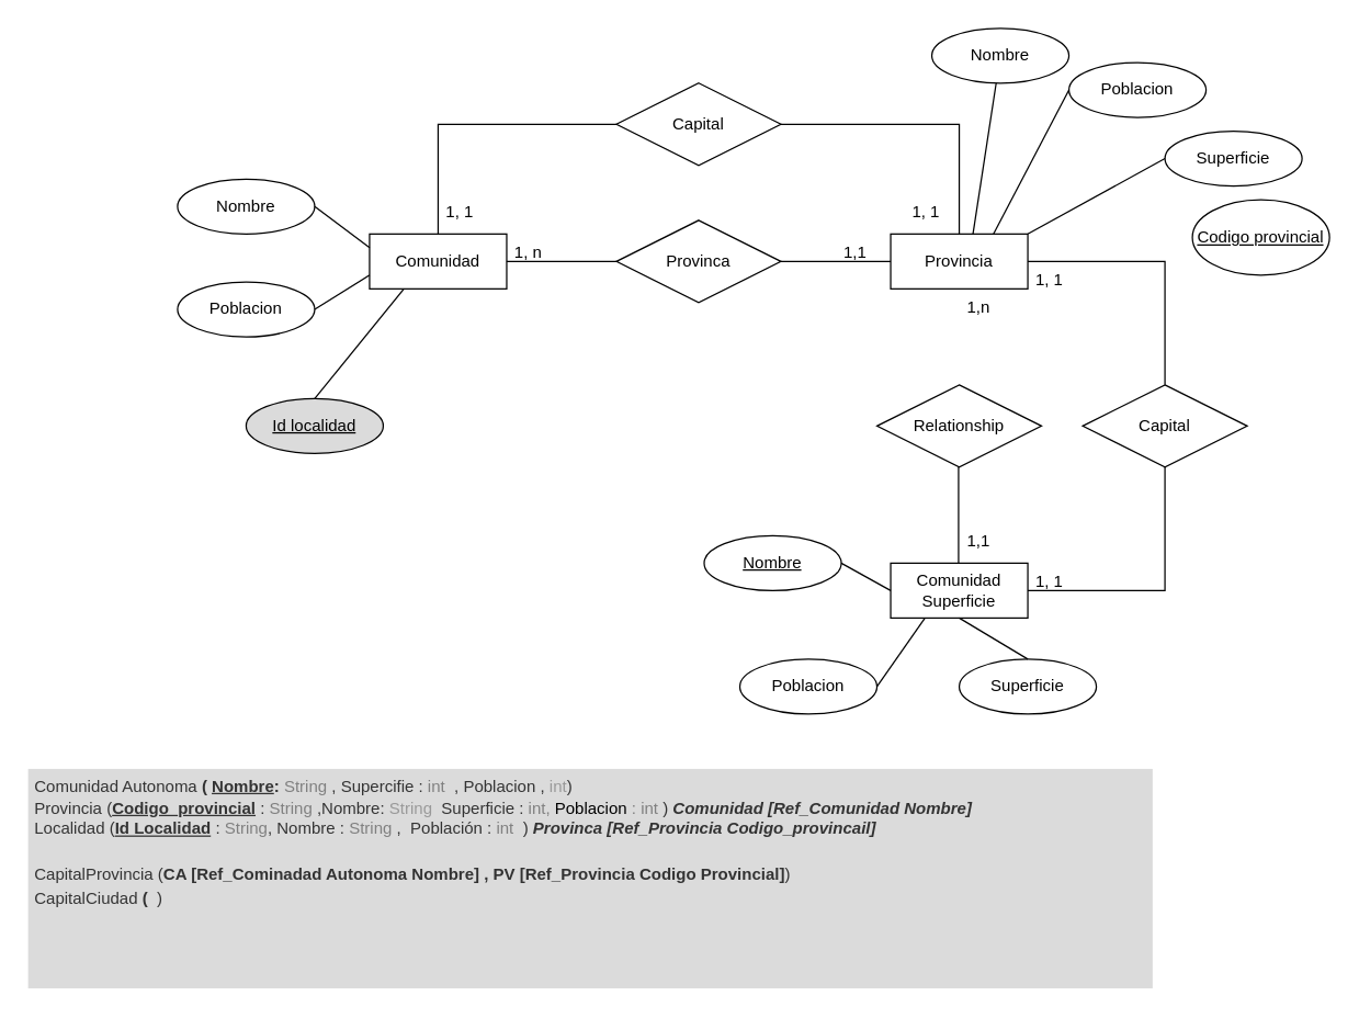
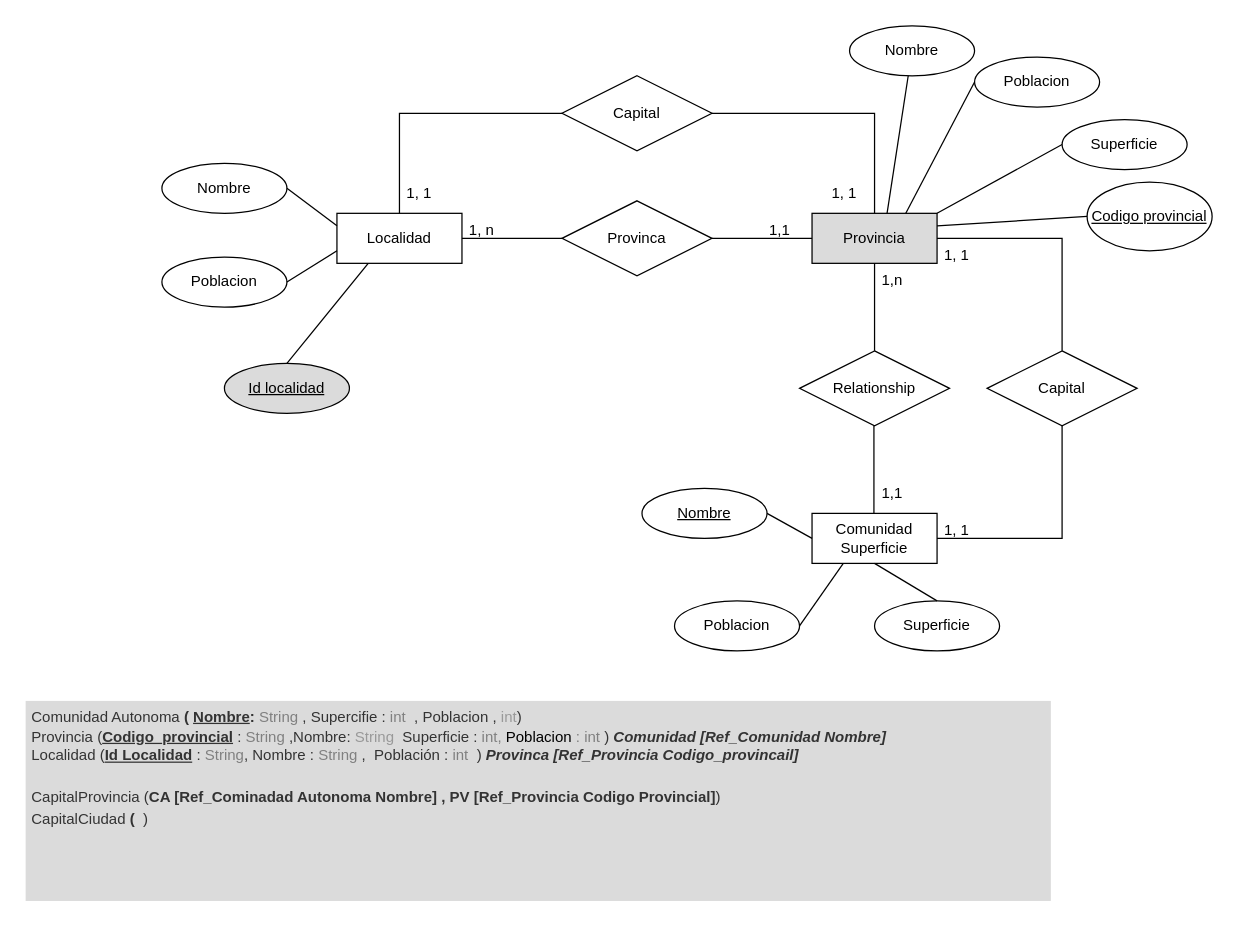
  <mxCell id="0" />
  <mxCell id="1" parent="0" />
- <mxCell id="2" value="Comunidad" style="whiteSpace=wrap;html=1;align=center;" parent="1" vertex="1"><mxGeometry x="269" y="170" width="100" height="40" as="geometry" /></mxCell>
+ <mxCell id="2" value="Localidad" style="whiteSpace=wrap;html=1;align=center;" parent="1" vertex="1"><mxGeometry x="269" y="170" width="100" height="40" as="geometry" /></mxCell>
  <mxCell id="3" value="Nombre" style="ellipse;whiteSpace=wrap;html=1;align=center;" parent="1" vertex="1"><mxGeometry x="129" y="130" width="100" height="40" as="geometry" /></mxCell>
  <mxCell id="4" value="Poblacion" style="ellipse;whiteSpace=wrap;html=1;align=center;" parent="1" vertex="1"><mxGeometry x="129" y="205" width="100" height="40" as="geometry" /></mxCell>
- <mxCell id="5" value="Provincia" style="whiteSpace=wrap;html=1;align=center;" parent="1" vertex="1"><mxGeometry x="649" y="170" width="100" height="40" as="geometry" /></mxCell>
+ <mxCell id="5" value="Provincia" style="whiteSpace=wrap;html=1;align=center;fillColor=#dbdbdb;" parent="1" vertex="1"><mxGeometry x="649" y="170" width="100" height="40" as="geometry" /></mxCell>
  <mxCell id="6" value="Nombre" style="ellipse;whiteSpace=wrap;html=1;align=center;" parent="1" vertex="1"><mxGeometry x="679" y="20" width="100" height="40" as="geometry" /></mxCell>
  <mxCell id="7" value="Poblacion" style="ellipse;whiteSpace=wrap;html=1;align=center;" parent="1" vertex="1"><mxGeometry x="779" y="45" width="100" height="40" as="geometry" /></mxCell>
  <mxCell id="8" value="Superficie" style="ellipse;whiteSpace=wrap;html=1;align=center;" parent="1" vertex="1"><mxGeometry x="849" y="95" width="100" height="40" as="geometry" /></mxCell>
  <mxCell id="9" value="Comunidad Superficie" style="whiteSpace=wrap;html=1;align=center;" parent="1" vertex="1"><mxGeometry x="649" y="410" width="100" height="40" as="geometry" /></mxCell>
  <mxCell id="10" value="Poblacion" style="ellipse;whiteSpace=wrap;html=1;align=center;" parent="1" vertex="1"><mxGeometry x="539" y="480" width="100" height="40" as="geometry" /></mxCell>
  <mxCell id="11" value="Superficie" style="ellipse;whiteSpace=wrap;html=1;align=center;" parent="1" vertex="1"><mxGeometry x="699" y="480" width="100" height="40" as="geometry" /></mxCell>
  <mxCell id="12" value="Codigo provincial" style="ellipse;whiteSpace=wrap;html=1;align=center;fontStyle=4;" parent="1" vertex="1"><mxGeometry x="869" y="145" width="100" height="55" as="geometry" /></mxCell>
  <mxCell id="13" value="Provinca" style="shape=rhombus;perimeter=rhombusPerimeter;whiteSpace=wrap;html=1;align=center;" parent="1" vertex="1"><mxGeometry x="449" y="160" width="120" height="60" as="geometry" /></mxCell>
  <mxCell id="14" value="" style="line;strokeWidth=1;rotatable=0;dashed=0;labelPosition=right;align=left;verticalAlign=middle;spacingTop=0;spacingLeft=6;points=[];portConstraint=eastwest;" parent="1" vertex="1"><mxGeometry x="369" y="185" width="80" height="10" as="geometry" /></mxCell>
  <mxCell id="15" value="" style="line;strokeWidth=1;rotatable=0;dashed=0;labelPosition=right;align=left;verticalAlign=middle;spacingTop=0;spacingLeft=6;points=[];portConstraint=eastwest;" parent="1" vertex="1"><mxGeometry x="569" y="185" width="80" height="10" as="geometry" /></mxCell>
  <mxCell id="16" value="1,1" style="text;strokeColor=none;fillColor=none;spacingLeft=4;spacingRight=4;overflow=hidden;rotatable=0;points=[[0,0.5],[1,0.5]];portConstraint=eastwest;fontSize=12;whiteSpace=wrap;html=1;" parent="1" vertex="1"><mxGeometry x="609" y="170" width="40" height="30" as="geometry" /></mxCell>
  <mxCell id="17" value="1, n" style="text;strokeColor=none;fillColor=none;spacingLeft=4;spacingRight=4;overflow=hidden;rotatable=0;points=[[0,0.5],[1,0.5]];portConstraint=eastwest;fontSize=12;whiteSpace=wrap;html=1;" parent="1" vertex="1"><mxGeometry x="369" y="170" width="40" height="30" as="geometry" /></mxCell>
  <mxCell id="18" value="Relationship" style="shape=rhombus;perimeter=rhombusPerimeter;whiteSpace=wrap;html=1;align=center;" parent="1" vertex="1"><mxGeometry x="639" y="280" width="120" height="60" as="geometry" /></mxCell>
+ <mxCell id="19" value="" style="endArrow=none;html=1;rounded=0;entryX=0.5;entryY=1;entryDx=0;entryDy=0;exitX=0.5;exitY=0;exitDx=0;exitDy=0;" parent="1" source="18" target="5" edge="1"><mxGeometry relative="1" as="geometry"><mxPoint x="529" y="430" as="sourcePoint" /><mxPoint x="689" y="430" as="targetPoint" /></mxGeometry></mxCell>
  <mxCell id="20" value="" style="endArrow=none;html=1;rounded=0;entryX=0.5;entryY=1;entryDx=0;entryDy=0;exitX=0.5;exitY=0;exitDx=0;exitDy=0;" parent="1" edge="1"><mxGeometry relative="1" as="geometry"><mxPoint x="698.5" y="410" as="sourcePoint" /><mxPoint x="698.5" y="340" as="targetPoint" /></mxGeometry></mxCell>
  <mxCell id="21" value="1,n" style="text;strokeColor=none;fillColor=none;spacingLeft=4;spacingRight=4;overflow=hidden;rotatable=0;points=[[0,0.5],[1,0.5]];portConstraint=eastwest;fontSize=12;whiteSpace=wrap;html=1;" parent="1" vertex="1"><mxGeometry x="699" y="210" width="40" height="30" as="geometry" /></mxCell>
  <mxCell id="22" value="1,1" style="text;strokeColor=none;fillColor=none;spacingLeft=4;spacingRight=4;overflow=hidden;rotatable=0;points=[[0,0.5],[1,0.5]];portConstraint=eastwest;fontSize=12;whiteSpace=wrap;html=1;" parent="1" vertex="1"><mxGeometry x="699" y="380" width="40" height="30" as="geometry" /></mxCell>
  <mxCell id="23" value="Capital" style="shape=rhombus;perimeter=rhombusPerimeter;whiteSpace=wrap;html=1;align=center;" parent="1" vertex="1"><mxGeometry x="449" y="60" width="120" height="60" as="geometry" /></mxCell>
  <mxCell id="24" value="Capital" style="shape=rhombus;perimeter=rhombusPerimeter;whiteSpace=wrap;html=1;align=center;" parent="1" vertex="1"><mxGeometry x="789" y="280" width="120" height="60" as="geometry" /></mxCell>
  <mxCell id="25" value="" style="endArrow=none;html=1;rounded=0;entryX=0;entryY=0.5;entryDx=0;entryDy=0;exitX=0.5;exitY=0;exitDx=0;exitDy=0;" parent="1" source="2" target="23" edge="1"><mxGeometry relative="1" as="geometry"><mxPoint x="559" y="330" as="sourcePoint" /><mxPoint x="719" y="330" as="targetPoint" /><Array as="points"><mxPoint x="319" y="90" /></Array></mxGeometry></mxCell>
  <mxCell id="26" value="" style="endArrow=none;html=1;rounded=0;exitX=1;exitY=0.5;exitDx=0;exitDy=0;entryX=0.5;entryY=0;entryDx=0;entryDy=0;" parent="1" source="23" target="5" edge="1"><mxGeometry relative="1" as="geometry"><mxPoint x="559" y="330" as="sourcePoint" /><mxPoint x="719" y="330" as="targetPoint" /><Array as="points"><mxPoint x="699" y="90" /></Array></mxGeometry></mxCell>
  <mxCell id="27" value="" style="endArrow=none;html=1;rounded=0;exitX=1;exitY=0.5;exitDx=0;exitDy=0;entryX=0.5;entryY=0;entryDx=0;entryDy=0;" parent="1" source="5" target="24" edge="1"><mxGeometry relative="1" as="geometry"><mxPoint x="559" y="330" as="sourcePoint" /><mxPoint x="719" y="330" as="targetPoint" /><Array as="points"><mxPoint x="849" y="190" /></Array></mxGeometry></mxCell>
  <mxCell id="28" value="" style="endArrow=none;html=1;rounded=0;exitX=1;exitY=0.5;exitDx=0;exitDy=0;entryX=0.5;entryY=1;entryDx=0;entryDy=0;" parent="1" source="9" target="24" edge="1"><mxGeometry relative="1" as="geometry"><mxPoint x="559" y="330" as="sourcePoint" /><mxPoint x="719" y="330" as="targetPoint" /><Array as="points"><mxPoint x="849" y="430" /></Array></mxGeometry></mxCell>
  <mxCell id="29" value="1, 1" style="text;strokeColor=none;fillColor=none;spacingLeft=4;spacingRight=4;overflow=hidden;rotatable=0;points=[[0,0.5],[1,0.5]];portConstraint=eastwest;fontSize=12;whiteSpace=wrap;html=1;" parent="1" vertex="1"><mxGeometry x="749" y="190" width="40" height="30" as="geometry" /></mxCell>
  <mxCell id="30" value="1, 1" style="text;strokeColor=none;fillColor=none;spacingLeft=4;spacingRight=4;overflow=hidden;rotatable=0;points=[[0,0.5],[1,0.5]];portConstraint=eastwest;fontSize=12;whiteSpace=wrap;html=1;" parent="1" vertex="1"><mxGeometry x="749" y="410" width="40" height="30" as="geometry" /></mxCell>
  <mxCell id="31" value="1, 1" style="text;strokeColor=none;fillColor=none;spacingLeft=4;spacingRight=4;overflow=hidden;rotatable=0;points=[[0,0.5],[1,0.5]];portConstraint=eastwest;fontSize=12;whiteSpace=wrap;html=1;" parent="1" vertex="1"><mxGeometry x="659" y="140" width="40" height="30" as="geometry" /></mxCell>
  <mxCell id="32" value="1, 1" style="text;strokeColor=none;fillColor=none;spacingLeft=4;spacingRight=4;overflow=hidden;rotatable=0;points=[[0,0.5],[1,0.5]];portConstraint=eastwest;fontSize=12;whiteSpace=wrap;html=1;" parent="1" vertex="1"><mxGeometry x="319" y="140" width="40" height="30" as="geometry" /></mxCell>
  <mxCell id="33" value="" style="endArrow=none;html=1;rounded=0;exitX=1;exitY=0.5;exitDx=0;exitDy=0;entryX=0;entryY=0.25;entryDx=0;entryDy=0;" parent="1" source="3" target="2" edge="1"><mxGeometry relative="1" as="geometry"><mxPoint x="559" y="330" as="sourcePoint" /><mxPoint x="719" y="330" as="targetPoint" /></mxGeometry></mxCell>
  <mxCell id="34" value="" style="endArrow=none;html=1;rounded=0;exitX=1;exitY=0.5;exitDx=0;exitDy=0;entryX=0;entryY=0.75;entryDx=0;entryDy=0;" parent="1" source="4" target="2" edge="1"><mxGeometry relative="1" as="geometry"><mxPoint x="239" y="160" as="sourcePoint" /><mxPoint x="279" y="190" as="targetPoint" /></mxGeometry></mxCell>
  <mxCell id="35" value="Id localidad" style="ellipse;whiteSpace=wrap;html=1;align=center;fontStyle=4;fillColor=#dbdbdb;" parent="1" vertex="1"><mxGeometry x="179" y="290" width="100" height="40" as="geometry" /></mxCell>
  <mxCell id="36" value="" style="endArrow=none;html=1;rounded=0;exitX=0.5;exitY=0;exitDx=0;exitDy=0;entryX=0.25;entryY=1;entryDx=0;entryDy=0;" parent="1" source="35" target="2" edge="1"><mxGeometry relative="1" as="geometry"><mxPoint x="559" y="330" as="sourcePoint" /><mxPoint x="719" y="330" as="targetPoint" /></mxGeometry></mxCell>
  <mxCell id="37" value="Nombre" style="ellipse;whiteSpace=wrap;html=1;align=center;fontStyle=4;" parent="1" vertex="1"><mxGeometry x="513" y="390" width="100" height="40" as="geometry" /></mxCell>
  <mxCell id="38" value="" style="endArrow=none;html=1;rounded=0;exitX=1;exitY=0.5;exitDx=0;exitDy=0;entryX=0;entryY=0.5;entryDx=0;entryDy=0;" parent="1" source="37" target="9" edge="1"><mxGeometry relative="1" as="geometry"><mxPoint x="559" y="330" as="sourcePoint" /><mxPoint x="719" y="330" as="targetPoint" /></mxGeometry></mxCell>
  <mxCell id="39" value="" style="endArrow=none;html=1;rounded=0;exitX=1;exitY=0.5;exitDx=0;exitDy=0;entryX=0.25;entryY=1;entryDx=0;entryDy=0;" parent="1" source="10" target="9" edge="1"><mxGeometry relative="1" as="geometry"><mxPoint x="559" y="330" as="sourcePoint" /><mxPoint x="719" y="330" as="targetPoint" /></mxGeometry></mxCell>
  <mxCell id="40" value="" style="endArrow=none;html=1;rounded=0;exitX=0.5;exitY=1;exitDx=0;exitDy=0;entryX=0.5;entryY=0;entryDx=0;entryDy=0;" parent="1" source="9" target="11" edge="1"><mxGeometry relative="1" as="geometry"><mxPoint x="559" y="330" as="sourcePoint" /><mxPoint x="719" y="330" as="targetPoint" /></mxGeometry></mxCell>
  <mxCell id="41" value="" style="endArrow=none;html=1;rounded=0;" parent="1" target="6" edge="1"><mxGeometry relative="1" as="geometry"><mxPoint x="709" y="170" as="sourcePoint" /><mxPoint x="719" y="330" as="targetPoint" /></mxGeometry></mxCell>
  <mxCell id="42" value="" style="endArrow=none;html=1;rounded=0;exitX=0.75;exitY=0;exitDx=0;exitDy=0;entryX=0;entryY=0.5;entryDx=0;entryDy=0;" parent="1" source="5" target="7" edge="1"><mxGeometry relative="1" as="geometry"><mxPoint x="559" y="330" as="sourcePoint" /><mxPoint x="719" y="330" as="targetPoint" /></mxGeometry></mxCell>
  <mxCell id="43" value="" style="endArrow=none;html=1;rounded=0;exitX=1;exitY=0;exitDx=0;exitDy=0;entryX=0;entryY=0.5;entryDx=0;entryDy=0;" parent="1" source="5" target="8" edge="1"><mxGeometry relative="1" as="geometry"><mxPoint x="734" y="180" as="sourcePoint" /><mxPoint x="834" y="104" as="targetPoint" /></mxGeometry></mxCell>
+ <mxCell id="44" value="" style="endArrow=none;html=1;rounded=0;exitX=1;exitY=0.25;exitDx=0;exitDy=0;entryX=0;entryY=0.5;entryDx=0;entryDy=0;" parent="1" source="5" target="12" edge="1"><mxGeometry relative="1" as="geometry"><mxPoint x="559" y="330" as="sourcePoint" /><mxPoint x="719" y="330" as="targetPoint" /></mxGeometry></mxCell>
  <mxCell id="45" value="&lt;h1 style=&quot;line-height: 150%;&quot;&gt;&lt;div style=&quot;border-color: var(--border-color); font-size: 12px; line-height: 130%;&quot;&gt;&lt;font style=&quot;border-color: var(--border-color);&quot;&gt;&lt;span style=&quot;border-color: var(--border-color); font-weight: 400;&quot;&gt;Comunidad Autonoma&lt;b style=&quot;border-color: var(--border-color);&quot;&gt;&amp;nbsp;( &lt;u&gt;Nombre&lt;/u&gt;&lt;/b&gt;&lt;b style=&quot;border-color: var(--border-color);&quot;&gt;:&lt;/b&gt;&lt;font style=&quot;border-color: var(--border-color);&quot; color=&quot;#808080&quot;&gt;&amp;nbsp;String&lt;/font&gt;&amp;nbsp;, Supercifie : &lt;font color=&quot;#808080&quot;&gt;int&lt;/font&gt;&amp;nbsp; , Poblacion ,&lt;font color=&quot;#999999&quot;&gt; int&lt;/font&gt;)&lt;br&gt;&lt;/span&gt;&lt;/font&gt;&lt;/div&gt;&lt;div style=&quot;border-color: var(--border-color); font-size: 12px; line-height: 130%;&quot;&gt;&lt;font style=&quot;border-color: var(--border-color);&quot;&gt;&lt;span style=&quot;border-color: var(--border-color);&quot;&gt;&lt;span style=&quot;font-weight: 400;&quot;&gt;Provincia&lt;/span&gt;&lt;span style=&quot;border-color: var(--border-color);&quot;&gt;&lt;span style=&quot;font-weight: 400;&quot;&gt;&amp;nbsp;(&lt;/span&gt;&lt;u style=&quot;&quot;&gt;Codigo_provincial&lt;/u&gt;&lt;/span&gt;&lt;span style=&quot;font-weight: 400; border-color: var(--border-color);&quot;&gt;&amp;nbsp;&lt;/span&gt;&lt;span style=&quot;font-weight: 400; border-color: var(--border-color);&quot;&gt;:&amp;nbsp;&lt;/span&gt;&lt;font style=&quot;font-weight: 400; border-color: var(--border-color);&quot; color=&quot;#808080&quot;&gt;String&lt;/font&gt;&lt;span style=&quot;font-weight: 400; border-color: var(--border-color);&quot;&gt;&amp;nbsp;,Nombre: &lt;font color=&quot;#999999&quot;&gt;String&lt;/font&gt;&amp;nbsp; Superficie : &lt;font color=&quot;#808080&quot;&gt;int, &lt;/font&gt;&lt;font color=&quot;#000000&quot;&gt;Poblacion&lt;/font&gt;&lt;font color=&quot;#808080&quot;&gt; : int &lt;/font&gt;&lt;/span&gt;&lt;span style=&quot;border-color: var(--border-color);&quot;&gt;&lt;span style=&quot;font-weight: 400;&quot;&gt;) &lt;/span&gt;&lt;i&gt;Comunidad [Ref_Comunidad Nombre]&lt;/i&gt;&amp;nbsp;&lt;/span&gt;&lt;br&gt;&lt;/span&gt;&lt;/font&gt;&lt;/div&gt;&lt;div style=&quot;border-color: var(--border-color); font-size: 12px; line-height: 130%;&quot;&gt;&lt;font style=&quot;border-color: var(--border-color);&quot;&gt;&lt;span style=&quot;border-color: var(--border-color); font-weight: 400;&quot;&gt;Localidad&lt;/span&gt;&lt;span style=&quot;border-color: var(--border-color);&quot;&gt;&lt;span style=&quot;font-weight: 400;&quot;&gt;&amp;nbsp;(&lt;/span&gt;&lt;u&gt;Id Localidad&lt;/u&gt;&lt;/span&gt;&lt;span style=&quot;font-weight: 400;&quot;&gt;&amp;nbsp;:&amp;nbsp;&lt;/span&gt;&lt;font style=&quot;font-weight: 400; border-color: var(--border-color);&quot; color=&quot;#808080&quot;&gt;String&lt;/font&gt;&lt;b style=&quot;font-weight: 400; border-color: var(--border-color);&quot;&gt;,&lt;/b&gt;&lt;span style=&quot;font-weight: 400;&quot;&gt;&amp;nbsp;Nombre :&amp;nbsp;&lt;/span&gt;&lt;font style=&quot;font-weight: 400; border-color: var(--border-color);&quot; color=&quot;#808080&quot;&gt;String&lt;/font&gt;&lt;span style=&quot;font-weight: 400;&quot;&gt;&amp;nbsp;,&amp;nbsp; Población :&lt;/span&gt;&lt;font style=&quot;font-weight: 400; border-color: var(--border-color);&quot; color=&quot;#808080&quot;&gt;&amp;nbsp;int&lt;/font&gt;&lt;span style=&quot;font-weight: 400;&quot;&gt;&amp;nbsp;&lt;/span&gt;&lt;span style=&quot;font-weight: 400;&quot;&gt;&amp;nbsp;) &lt;/span&gt;&lt;i&gt;Provinca [Ref_Provincia Codigo_provincail]&lt;/i&gt;&lt;/font&gt;&lt;/div&gt;&lt;div style=&quot;border-color: var(--border-color); font-size: 12px; line-height: 130%;&quot;&gt;&lt;br&gt;&lt;/div&gt;&lt;div style=&quot;border-color: var(--border-color); font-size: 12px; line-height: 150%;&quot;&gt;&lt;font style=&quot;border-color: var(--border-color);&quot;&gt;&lt;span style=&quot;border-color: var(--border-color); font-weight: 400;&quot;&gt;CapitalProvincia&lt;/span&gt;&lt;b style=&quot;font-weight: 400; border-color: var(--border-color);&quot;&gt;&amp;nbsp;(&lt;/b&gt;&lt;b style=&quot;border-color: var(--border-color);&quot;&gt;CA [Ref_Cominadad Autonoma Nombre] , PV [Ref_Provincia Codigo Provincial]&lt;/b&gt;&lt;span style=&quot;font-weight: 400;&quot;&gt;)&amp;nbsp;&lt;/span&gt;&lt;/font&gt;&lt;/div&gt;&lt;div style=&quot;border-color: var(--border-color); font-weight: 400; font-size: 12px; line-height: 150%;&quot;&gt;&lt;/div&gt;&lt;i style=&quot;border-color: var(--border-color); font-weight: 400; font-size: 12px;&quot;&gt;&lt;div style=&quot;border-color: var(--border-color); font-style: normal; line-height: 150%;&quot;&gt;&lt;font style=&quot;border-color: var(--border-color);&quot;&gt;CapitalCiudad&lt;b style=&quot;border-color: var(--border-color);&quot;&gt;&amp;nbsp;(&lt;/b&gt;&lt;b style=&quot;border-color: var(--border-color);&quot;&gt;&amp;nbsp;&lt;/b&gt;&amp;nbsp;)&lt;/font&gt;&lt;/div&gt;&lt;/i&gt;&lt;/h1&gt;" style="text;html=1;strokeColor=none;fillColor=#dbdbdb;spacing=5;spacingTop=-20;whiteSpace=wrap;overflow=hidden;rounded=0;fontColor=#333333;" vertex="1" parent="1"><mxGeometry x="20" y="560" width="820" height="160" as="geometry" /></mxCell>
